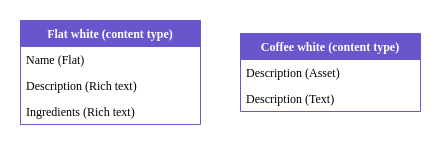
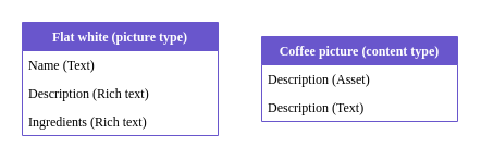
  <mxCell id="0" />
  <mxCell id="1" parent="0" />
- <mxCell id="2" value="Flat white (content type)" style="swimlane;fontStyle=1;childLayout=stackLayout;horizontal=1;startSize=26;fillColor=#6956cc;horizontalStack=0;resizeParent=1;resizeParentMax=0;resizeLast=0;collapsible=1;marginBottom=0;strokeColor=#6956CC;fontFamily=Work Sans;fontSource=https%3A%2F%2Ffonts.googleapis.com%2Fcss%3Ffamily%3DWork%2BSans;fontColor=#FFFFFF;fontSize=12;" parent="1" vertex="1"><mxGeometry x="20" y="20" width="180" height="104" as="geometry" /></mxCell>
- <mxCell id="3" value="Name (Flat)" style="text;strokeColor=none;fillColor=none;align=left;verticalAlign=top;spacingLeft=4;spacingRight=4;overflow=hidden;rotatable=0;points=[[0,0.5],[1,0.5]];portConstraint=eastwest;fontFamily=Work Sans;fontSource=https%3A%2F%2Ffonts.googleapis.com%2Fcss%3Ffamily%3DWork%2BSans;" parent="2" vertex="1"><mxGeometry y="26" width="180" height="26" as="geometry" /></mxCell>
+ <mxCell id="2" value="Flat white (picture type)" style="swimlane;fontStyle=1;childLayout=stackLayout;horizontal=1;startSize=26;fillColor=#6956cc;horizontalStack=0;resizeParent=1;resizeParentMax=0;resizeLast=0;collapsible=1;marginBottom=0;strokeColor=#6956CC;fontFamily=Work Sans;fontSource=https%3A%2F%2Ffonts.googleapis.com%2Fcss%3Ffamily%3DWork%2BSans;fontColor=#FFFFFF;fontSize=12;" parent="1" vertex="1"><mxGeometry x="20" y="20" width="180" height="104" as="geometry" /></mxCell>
+ <mxCell id="3" value="Name (Text)" style="text;strokeColor=none;fillColor=none;align=left;verticalAlign=top;spacingLeft=4;spacingRight=4;overflow=hidden;rotatable=0;points=[[0,0.5],[1,0.5]];portConstraint=eastwest;fontFamily=Work Sans;fontSource=https%3A%2F%2Ffonts.googleapis.com%2Fcss%3Ffamily%3DWork%2BSans;" parent="2" vertex="1"><mxGeometry y="26" width="180" height="26" as="geometry" /></mxCell>
  <mxCell id="4" value="Description (Rich text)" style="text;strokeColor=none;fillColor=none;align=left;verticalAlign=top;spacingLeft=4;spacingRight=4;overflow=hidden;rotatable=0;points=[[0,0.5],[1,0.5]];portConstraint=eastwest;fontFamily=Work Sans;fontSource=https%3A%2F%2Ffonts.googleapis.com%2Fcss%3Ffamily%3DWork%2BSans;" parent="2" vertex="1"><mxGeometry y="52" width="180" height="26" as="geometry" /></mxCell>
  <mxCell id="5" value="Ingredients (Rich text)" style="text;strokeColor=none;fillColor=none;align=left;verticalAlign=top;spacingLeft=4;spacingRight=4;overflow=hidden;rotatable=0;points=[[0,0.5],[1,0.5]];portConstraint=eastwest;fontFamily=Work Sans;fontSource=https%3A%2F%2Ffonts.googleapis.com%2Fcss%3Ffamily%3DWork%2BSans;" parent="2" vertex="1"><mxGeometry y="78" width="180" height="26" as="geometry" /></mxCell>
- <mxCell id="6" value="Coffee white (content type)" style="swimlane;fontStyle=1;childLayout=stackLayout;horizontal=1;startSize=26;fillColor=#6956cc;horizontalStack=0;resizeParent=1;resizeParentMax=0;resizeLast=0;collapsible=1;marginBottom=0;strokeColor=#6956CC;fontFamily=Work Sans;fontSource=https%3A%2F%2Ffonts.googleapis.com%2Fcss%3Ffamily%3DWork%2BSans;fontColor=#FFFFFF;fontSize=12;" parent="1" vertex="1"><mxGeometry x="240" y="33" width="180" height="78" as="geometry" /></mxCell>
+ <mxCell id="6" value="Coffee picture (content type)" style="swimlane;fontStyle=1;childLayout=stackLayout;horizontal=1;startSize=26;fillColor=#6956cc;horizontalStack=0;resizeParent=1;resizeParentMax=0;resizeLast=0;collapsible=1;marginBottom=0;strokeColor=#6956CC;fontFamily=Work Sans;fontSource=https%3A%2F%2Ffonts.googleapis.com%2Fcss%3Ffamily%3DWork%2BSans;fontColor=#FFFFFF;fontSize=12;" parent="1" vertex="1"><mxGeometry x="240" y="33" width="180" height="78" as="geometry" /></mxCell>
  <mxCell id="7" value="Description (Asset)" style="text;strokeColor=none;fillColor=none;align=left;verticalAlign=top;spacingLeft=4;spacingRight=4;overflow=hidden;rotatable=0;points=[[0,0.5],[1,0.5]];portConstraint=eastwest;fontFamily=Work Sans;fontSource=https%3A%2F%2Ffonts.googleapis.com%2Fcss%3Ffamily%3DWork%2BSans;" parent="6" vertex="1"><mxGeometry y="26" width="180" height="26" as="geometry" /></mxCell>
  <mxCell id="8" value="Description (Text)" style="text;strokeColor=none;fillColor=none;align=left;verticalAlign=top;spacingLeft=4;spacingRight=4;overflow=hidden;rotatable=0;points=[[0,0.5],[1,0.5]];portConstraint=eastwest;fontFamily=Work Sans;fontSource=https%3A%2F%2Ffonts.googleapis.com%2Fcss%3Ffamily%3DWork%2BSans;" parent="6" vertex="1"><mxGeometry y="52" width="180" height="26" as="geometry" /></mxCell>
